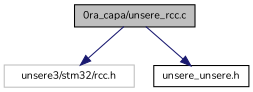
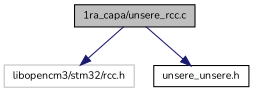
  digraph {
    fontname=Nunito
    node [color=black fillcolor=white fontname=Nunito fontsize=10 shape=record style=filled]
    edge [color=midnightblue fontname=Nunito fontsize=10 labelfontname=Helvetica labelfontsize=10 style=solid]
-   n1 [fillcolor=grey75 fontcolor=black height=0.2 label="0ra_capa/unsere_rcc.c" width=0.4]
-   n2 [color=grey75 height=0.2 label="unsere3/stm32/rcc.h" width=0.4]
+   n1 [fillcolor=grey75 fontcolor=black height=0.2 label="1ra_capa/unsere_rcc.c" width=0.4]
+   n2 [color=grey75 height=0.2 label="libopencm3/stm32/rcc.h" width=0.4]
    n3 [height=0.2 label="unsere_unsere.h" width=0.4]
    n1 -> n2
    n1 -> n3
  }
